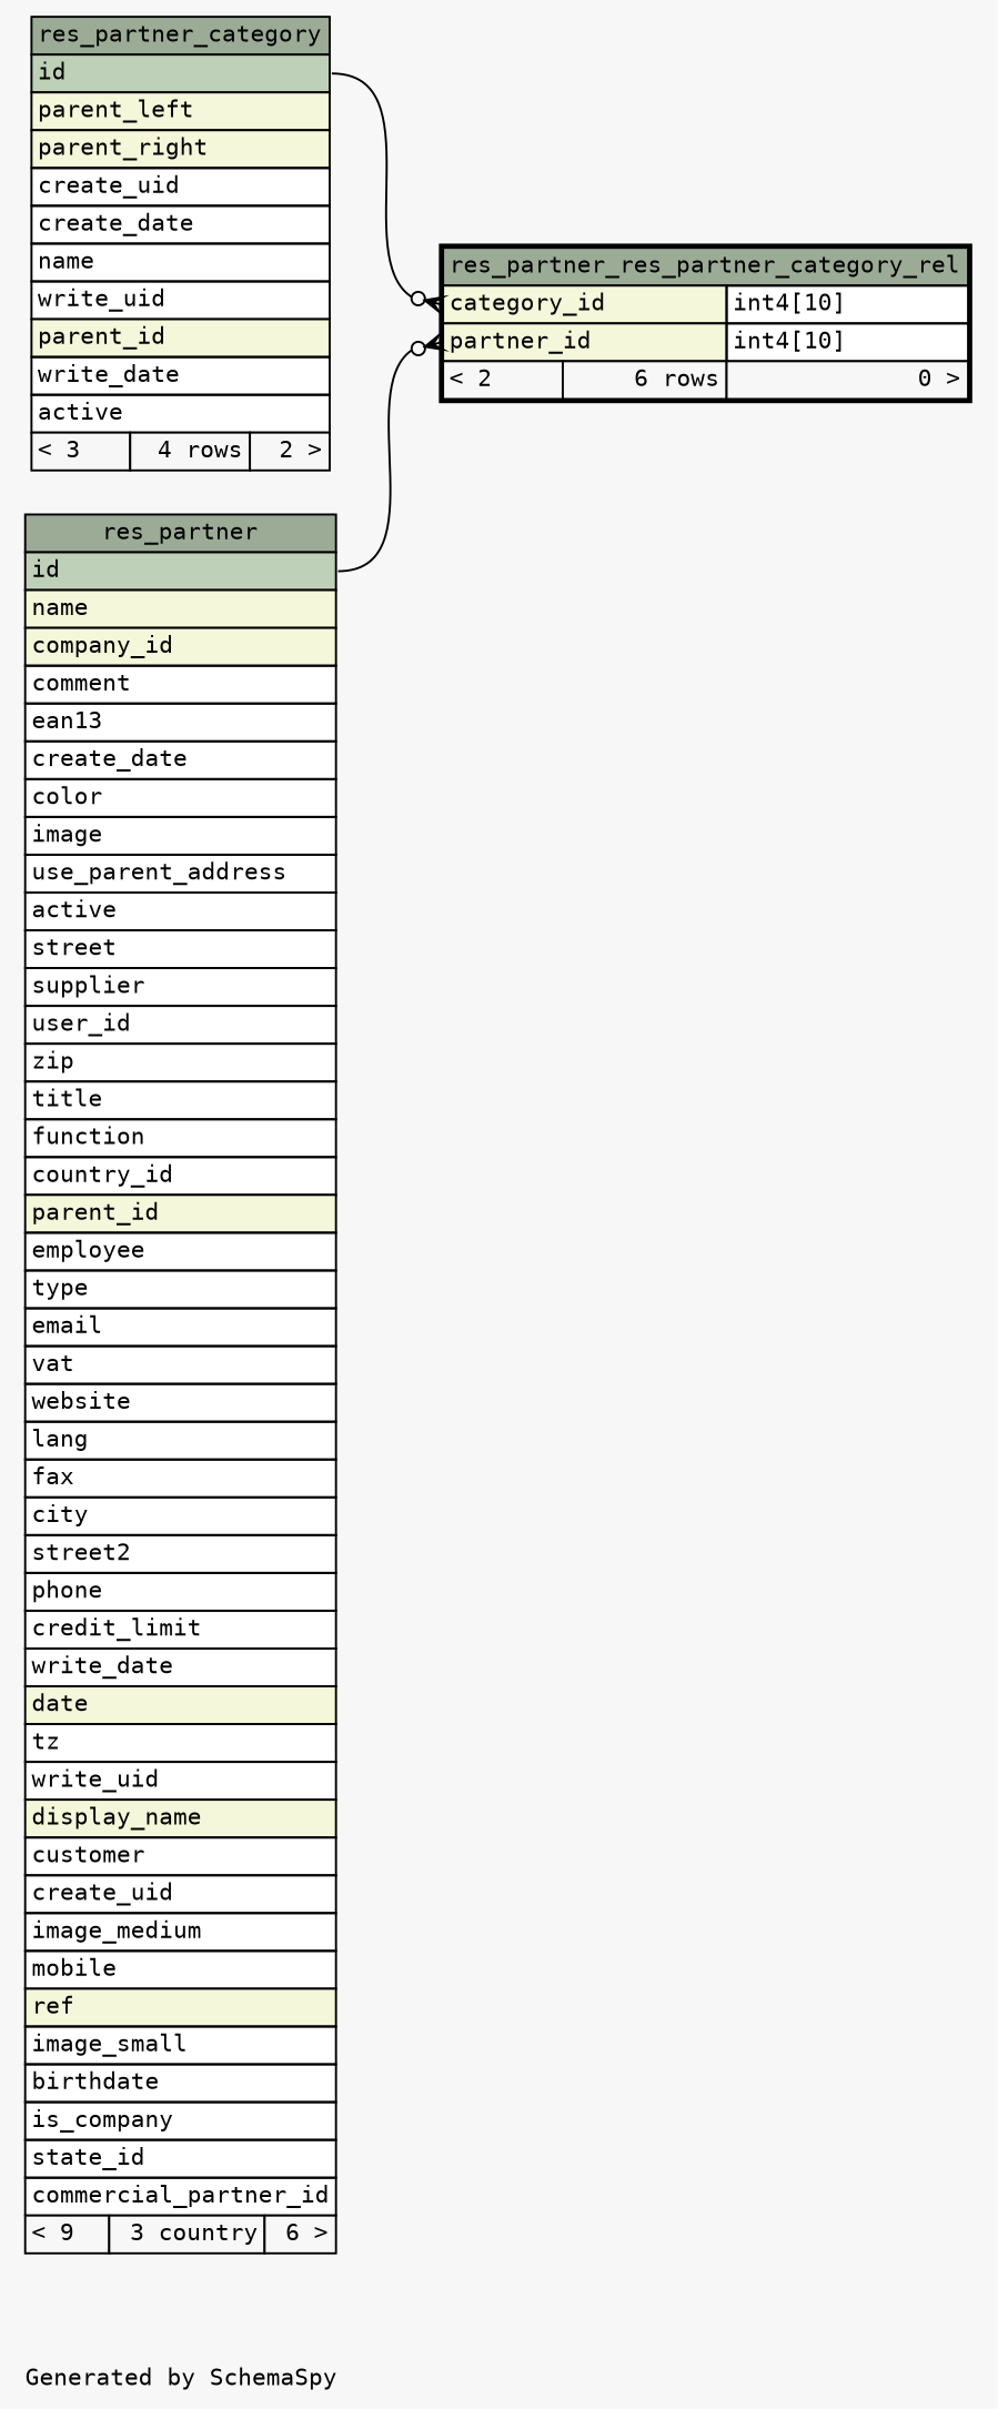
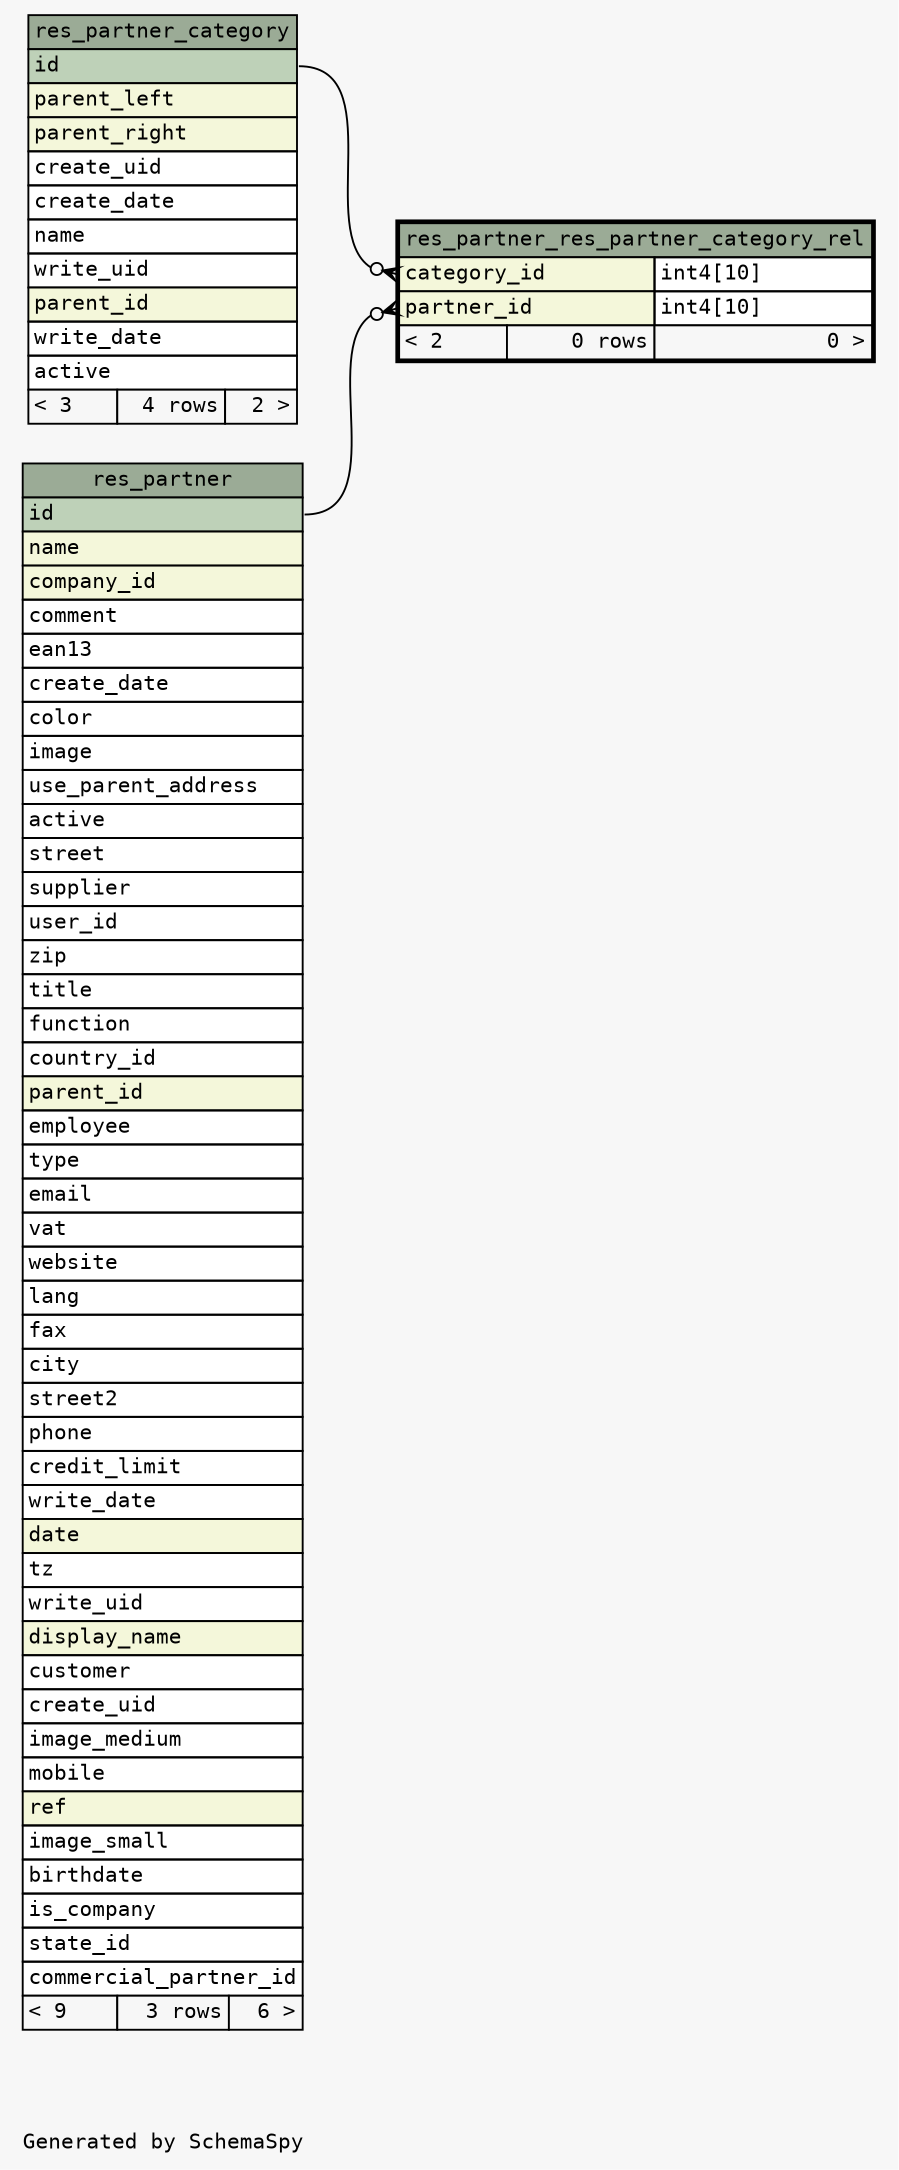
  digraph {
    bgcolor="#f7f7f7"
    fontname="DejaVu Sans Mono"
    fontsize=11
    label="\nGenerated by SchemaSpy"
    labeljust=l
    nodesep=0.18
    rankdir=RL
    ranksep=0.46
    node [fontname="DejaVu Sans Mono" fontsize=11 shape=plaintext]
    edge [arrowhead=none arrowsize=0.8 arrowtail=crowodot dir=back fontname="DejaVu Sans Mono" headport="id:e"]
-   n1 [label=<     <TABLE BORDER="2" CELLBORDER="1" CELLSPACING="0" BGCOLOR="#ffffff">       <TR><TD COLSPAN="3" BGCOLOR="#9bab96" ALIGN="CENTER">res_partner_res_partner_category_rel</TD></TR>       <TR><TD PORT="category_id" COLSPAN="2" BGCOLOR="#f4f7da" ALIGN="LEFT">category_id</TD><TD PORT="category_id.type" ALIGN="LEFT">int4[10]</TD></TR>       <TR><TD PORT="partner_id" COLSPAN="2" BGCOLOR="#f4f7da" ALIGN="LEFT">partner_id</TD><TD PORT="partner_id.type" ALIGN="LEFT">int4[10]</TD></TR>       <TR><TD ALIGN="LEFT" BGCOLOR="#f7f7f7">&lt; 2</TD><TD ALIGN="RIGHT" BGCOLOR="#f7f7f7">6 rows</TD><TD ALIGN="RIGHT" BGCOLOR="#f7f7f7">0 &gt;</TD></TR>     </TABLE>>]
+   n1 [label=<     <TABLE BORDER="2" CELLBORDER="1" CELLSPACING="0" BGCOLOR="#ffffff">       <TR><TD COLSPAN="3" BGCOLOR="#9bab96" ALIGN="CENTER">res_partner_res_partner_category_rel</TD></TR>       <TR><TD PORT="category_id" COLSPAN="2" BGCOLOR="#f4f7da" ALIGN="LEFT">category_id</TD><TD PORT="category_id.type" ALIGN="LEFT">int4[10]</TD></TR>       <TR><TD PORT="partner_id" COLSPAN="2" BGCOLOR="#f4f7da" ALIGN="LEFT">partner_id</TD><TD PORT="partner_id.type" ALIGN="LEFT">int4[10]</TD></TR>       <TR><TD ALIGN="LEFT" BGCOLOR="#f7f7f7">&lt; 2</TD><TD ALIGN="RIGHT" BGCOLOR="#f7f7f7">0 rows</TD><TD ALIGN="RIGHT" BGCOLOR="#f7f7f7">0 &gt;</TD></TR>     </TABLE>>]
    n2 [label=<     <TABLE BORDER="0" CELLBORDER="1" CELLSPACING="0" BGCOLOR="#ffffff">       <TR><TD COLSPAN="3" BGCOLOR="#9bab96" ALIGN="CENTER">res_partner_category</TD></TR>       <TR><TD PORT="id" COLSPAN="3" BGCOLOR="#bed1b8" ALIGN="LEFT">id</TD></TR>       <TR><TD PORT="parent_left" COLSPAN="3" BGCOLOR="#f4f7da" ALIGN="LEFT">parent_left</TD></TR>       <TR><TD PORT="parent_right" COLSPAN="3" BGCOLOR="#f4f7da" ALIGN="LEFT">parent_right</TD></TR>       <TR><TD PORT="create_uid" COLSPAN="3" ALIGN="LEFT">create_uid</TD></TR>       <TR><TD PORT="create_date" COLSPAN="3" ALIGN="LEFT">create_date</TD></TR>       <TR><TD PORT="name" COLSPAN="3" ALIGN="LEFT">name</TD></TR>       <TR><TD PORT="write_uid" COLSPAN="3" ALIGN="LEFT">write_uid</TD></TR>       <TR><TD PORT="parent_id" COLSPAN="3" BGCOLOR="#f4f7da" ALIGN="LEFT">parent_id</TD></TR>       <TR><TD PORT="write_date" COLSPAN="3" ALIGN="LEFT">write_date</TD></TR>       <TR><TD PORT="active" COLSPAN="3" ALIGN="LEFT">active</TD></TR>       <TR><TD ALIGN="LEFT" BGCOLOR="#f7f7f7">&lt; 3</TD><TD ALIGN="RIGHT" BGCOLOR="#f7f7f7">4 rows</TD><TD ALIGN="RIGHT" BGCOLOR="#f7f7f7">2 &gt;</TD></TR>     </TABLE>>]
-   n3 [label=<     <TABLE BORDER="0" CELLBORDER="1" CELLSPACING="0" BGCOLOR="#ffffff">       <TR><TD COLSPAN="3" BGCOLOR="#9bab96" ALIGN="CENTER">res_partner</TD></TR>       <TR><TD PORT="id" COLSPAN="3" BGCOLOR="#bed1b8" ALIGN="LEFT">id</TD></TR>       <TR><TD PORT="name" COLSPAN="3" BGCOLOR="#f4f7da" ALIGN="LEFT">name</TD></TR>       <TR><TD PORT="company_id" COLSPAN="3" BGCOLOR="#f4f7da" ALIGN="LEFT">company_id</TD></TR>       <TR><TD PORT="comment" COLSPAN="3" ALIGN="LEFT">comment</TD></TR>       <TR><TD PORT="ean13" COLSPAN="3" ALIGN="LEFT">ean13</TD></TR>       <TR><TD PORT="create_date" COLSPAN="3" ALIGN="LEFT">create_date</TD></TR>       <TR><TD PORT="color" COLSPAN="3" ALIGN="LEFT">color</TD></TR>       <TR><TD PORT="image" COLSPAN="3" ALIGN="LEFT">image</TD></TR>       <TR><TD PORT="use_parent_address" COLSPAN="3" ALIGN="LEFT">use_parent_address</TD></TR>       <TR><TD PORT="active" COLSPAN="3" ALIGN="LEFT">active</TD></TR>       <TR><TD PORT="street" COLSPAN="3" ALIGN="LEFT">street</TD></TR>       <TR><TD PORT="supplier" COLSPAN="3" ALIGN="LEFT">supplier</TD></TR>       <TR><TD PORT="user_id" COLSPAN="3" ALIGN="LEFT">user_id</TD></TR>       <TR><TD PORT="zip" COLSPAN="3" ALIGN="LEFT">zip</TD></TR>       <TR><TD PORT="title" COLSPAN="3" ALIGN="LEFT">title</TD></TR>       <TR><TD PORT="function" COLSPAN="3" ALIGN="LEFT">function</TD></TR>       <TR><TD PORT="country_id" COLSPAN="3" ALIGN="LEFT">country_id</TD></TR>       <TR><TD PORT="parent_id" COLSPAN="3" BGCOLOR="#f4f7da" ALIGN="LEFT">parent_id</TD></TR>       <TR><TD PORT="employee" COLSPAN="3" ALIGN="LEFT">employee</TD></TR>       <TR><TD PORT="type" COLSPAN="3" ALIGN="LEFT">type</TD></TR>       <TR><TD PORT="email" COLSPAN="3" ALIGN="LEFT">email</TD></TR>       <TR><TD PORT="vat" COLSPAN="3" ALIGN="LEFT">vat</TD></TR>       <TR><TD PORT="website" COLSPAN="3" ALIGN="LEFT">website</TD></TR>       <TR><TD PORT="lang" COLSPAN="3" ALIGN="LEFT">lang</TD></TR>       <TR><TD PORT="fax" COLSPAN="3" ALIGN="LEFT">fax</TD></TR>       <TR><TD PORT="city" COLSPAN="3" ALIGN="LEFT">city</TD></TR>       <TR><TD PORT="street2" COLSPAN="3" ALIGN="LEFT">street2</TD></TR>       <TR><TD PORT="phone" COLSPAN="3" ALIGN="LEFT">phone</TD></TR>       <TR><TD PORT="credit_limit" COLSPAN="3" ALIGN="LEFT">credit_limit</TD></TR>       <TR><TD PORT="write_date" COLSPAN="3" ALIGN="LEFT">write_date</TD></TR>       <TR><TD PORT="date" COLSPAN="3" BGCOLOR="#f4f7da" ALIGN="LEFT">date</TD></TR>       <TR><TD PORT="tz" COLSPAN="3" ALIGN="LEFT">tz</TD></TR>       <TR><TD PORT="write_uid" COLSPAN="3" ALIGN="LEFT">write_uid</TD></TR>       <TR><TD PORT="display_name" COLSPAN="3" BGCOLOR="#f4f7da" ALIGN="LEFT">display_name</TD></TR>       <TR><TD PORT="customer" COLSPAN="3" ALIGN="LEFT">customer</TD></TR>       <TR><TD PORT="create_uid" COLSPAN="3" ALIGN="LEFT">create_uid</TD></TR>       <TR><TD PORT="image_medium" COLSPAN="3" ALIGN="LEFT">image_medium</TD></TR>       <TR><TD PORT="mobile" COLSPAN="3" ALIGN="LEFT">mobile</TD></TR>       <TR><TD PORT="ref" COLSPAN="3" BGCOLOR="#f4f7da" ALIGN="LEFT">ref</TD></TR>       <TR><TD PORT="image_small" COLSPAN="3" ALIGN="LEFT">image_small</TD></TR>       <TR><TD PORT="birthdate" COLSPAN="3" ALIGN="LEFT">birthdate</TD></TR>       <TR><TD PORT="is_company" COLSPAN="3" ALIGN="LEFT">is_company</TD></TR>       <TR><TD PORT="state_id" COLSPAN="3" ALIGN="LEFT">state_id</TD></TR>       <TR><TD PORT="commercial_partner_id" COLSPAN="3" ALIGN="LEFT">commercial_partner_id</TD></TR>       <TR><TD ALIGN="LEFT" BGCOLOR="#f7f7f7">&lt; 9</TD><TD ALIGN="RIGHT" BGCOLOR="#f7f7f7">3 country</TD><TD ALIGN="RIGHT" BGCOLOR="#f7f7f7">6 &gt;</TD></TR>     </TABLE>>]
+   n3 [label=<     <TABLE BORDER="0" CELLBORDER="1" CELLSPACING="0" BGCOLOR="#ffffff">       <TR><TD COLSPAN="3" BGCOLOR="#9bab96" ALIGN="CENTER">res_partner</TD></TR>       <TR><TD PORT="id" COLSPAN="3" BGCOLOR="#bed1b8" ALIGN="LEFT">id</TD></TR>       <TR><TD PORT="name" COLSPAN="3" BGCOLOR="#f4f7da" ALIGN="LEFT">name</TD></TR>       <TR><TD PORT="company_id" COLSPAN="3" BGCOLOR="#f4f7da" ALIGN="LEFT">company_id</TD></TR>       <TR><TD PORT="comment" COLSPAN="3" ALIGN="LEFT">comment</TD></TR>       <TR><TD PORT="ean13" COLSPAN="3" ALIGN="LEFT">ean13</TD></TR>       <TR><TD PORT="create_date" COLSPAN="3" ALIGN="LEFT">create_date</TD></TR>       <TR><TD PORT="color" COLSPAN="3" ALIGN="LEFT">color</TD></TR>       <TR><TD PORT="image" COLSPAN="3" ALIGN="LEFT">image</TD></TR>       <TR><TD PORT="use_parent_address" COLSPAN="3" ALIGN="LEFT">use_parent_address</TD></TR>       <TR><TD PORT="active" COLSPAN="3" ALIGN="LEFT">active</TD></TR>       <TR><TD PORT="street" COLSPAN="3" ALIGN="LEFT">street</TD></TR>       <TR><TD PORT="supplier" COLSPAN="3" ALIGN="LEFT">supplier</TD></TR>       <TR><TD PORT="user_id" COLSPAN="3" ALIGN="LEFT">user_id</TD></TR>       <TR><TD PORT="zip" COLSPAN="3" ALIGN="LEFT">zip</TD></TR>       <TR><TD PORT="title" COLSPAN="3" ALIGN="LEFT">title</TD></TR>       <TR><TD PORT="function" COLSPAN="3" ALIGN="LEFT">function</TD></TR>       <TR><TD PORT="country_id" COLSPAN="3" ALIGN="LEFT">country_id</TD></TR>       <TR><TD PORT="parent_id" COLSPAN="3" BGCOLOR="#f4f7da" ALIGN="LEFT">parent_id</TD></TR>       <TR><TD PORT="employee" COLSPAN="3" ALIGN="LEFT">employee</TD></TR>       <TR><TD PORT="type" COLSPAN="3" ALIGN="LEFT">type</TD></TR>       <TR><TD PORT="email" COLSPAN="3" ALIGN="LEFT">email</TD></TR>       <TR><TD PORT="vat" COLSPAN="3" ALIGN="LEFT">vat</TD></TR>       <TR><TD PORT="website" COLSPAN="3" ALIGN="LEFT">website</TD></TR>       <TR><TD PORT="lang" COLSPAN="3" ALIGN="LEFT">lang</TD></TR>       <TR><TD PORT="fax" COLSPAN="3" ALIGN="LEFT">fax</TD></TR>       <TR><TD PORT="city" COLSPAN="3" ALIGN="LEFT">city</TD></TR>       <TR><TD PORT="street2" COLSPAN="3" ALIGN="LEFT">street2</TD></TR>       <TR><TD PORT="phone" COLSPAN="3" ALIGN="LEFT">phone</TD></TR>       <TR><TD PORT="credit_limit" COLSPAN="3" ALIGN="LEFT">credit_limit</TD></TR>       <TR><TD PORT="write_date" COLSPAN="3" ALIGN="LEFT">write_date</TD></TR>       <TR><TD PORT="date" COLSPAN="3" BGCOLOR="#f4f7da" ALIGN="LEFT">date</TD></TR>       <TR><TD PORT="tz" COLSPAN="3" ALIGN="LEFT">tz</TD></TR>       <TR><TD PORT="write_uid" COLSPAN="3" ALIGN="LEFT">write_uid</TD></TR>       <TR><TD PORT="display_name" COLSPAN="3" BGCOLOR="#f4f7da" ALIGN="LEFT">display_name</TD></TR>       <TR><TD PORT="customer" COLSPAN="3" ALIGN="LEFT">customer</TD></TR>       <TR><TD PORT="create_uid" COLSPAN="3" ALIGN="LEFT">create_uid</TD></TR>       <TR><TD PORT="image_medium" COLSPAN="3" ALIGN="LEFT">image_medium</TD></TR>       <TR><TD PORT="mobile" COLSPAN="3" ALIGN="LEFT">mobile</TD></TR>       <TR><TD PORT="ref" COLSPAN="3" BGCOLOR="#f4f7da" ALIGN="LEFT">ref</TD></TR>       <TR><TD PORT="image_small" COLSPAN="3" ALIGN="LEFT">image_small</TD></TR>       <TR><TD PORT="birthdate" COLSPAN="3" ALIGN="LEFT">birthdate</TD></TR>       <TR><TD PORT="is_company" COLSPAN="3" ALIGN="LEFT">is_company</TD></TR>       <TR><TD PORT="state_id" COLSPAN="3" ALIGN="LEFT">state_id</TD></TR>       <TR><TD PORT="commercial_partner_id" COLSPAN="3" ALIGN="LEFT">commercial_partner_id</TD></TR>       <TR><TD ALIGN="LEFT" BGCOLOR="#f7f7f7">&lt; 9</TD><TD ALIGN="RIGHT" BGCOLOR="#f7f7f7">3 rows</TD><TD ALIGN="RIGHT" BGCOLOR="#f7f7f7">6 &gt;</TD></TR>     </TABLE>>]
    n1 -> n2 [tailport="category_id:w"]
    n1 -> n3 [tailport="partner_id:w"]
  }
